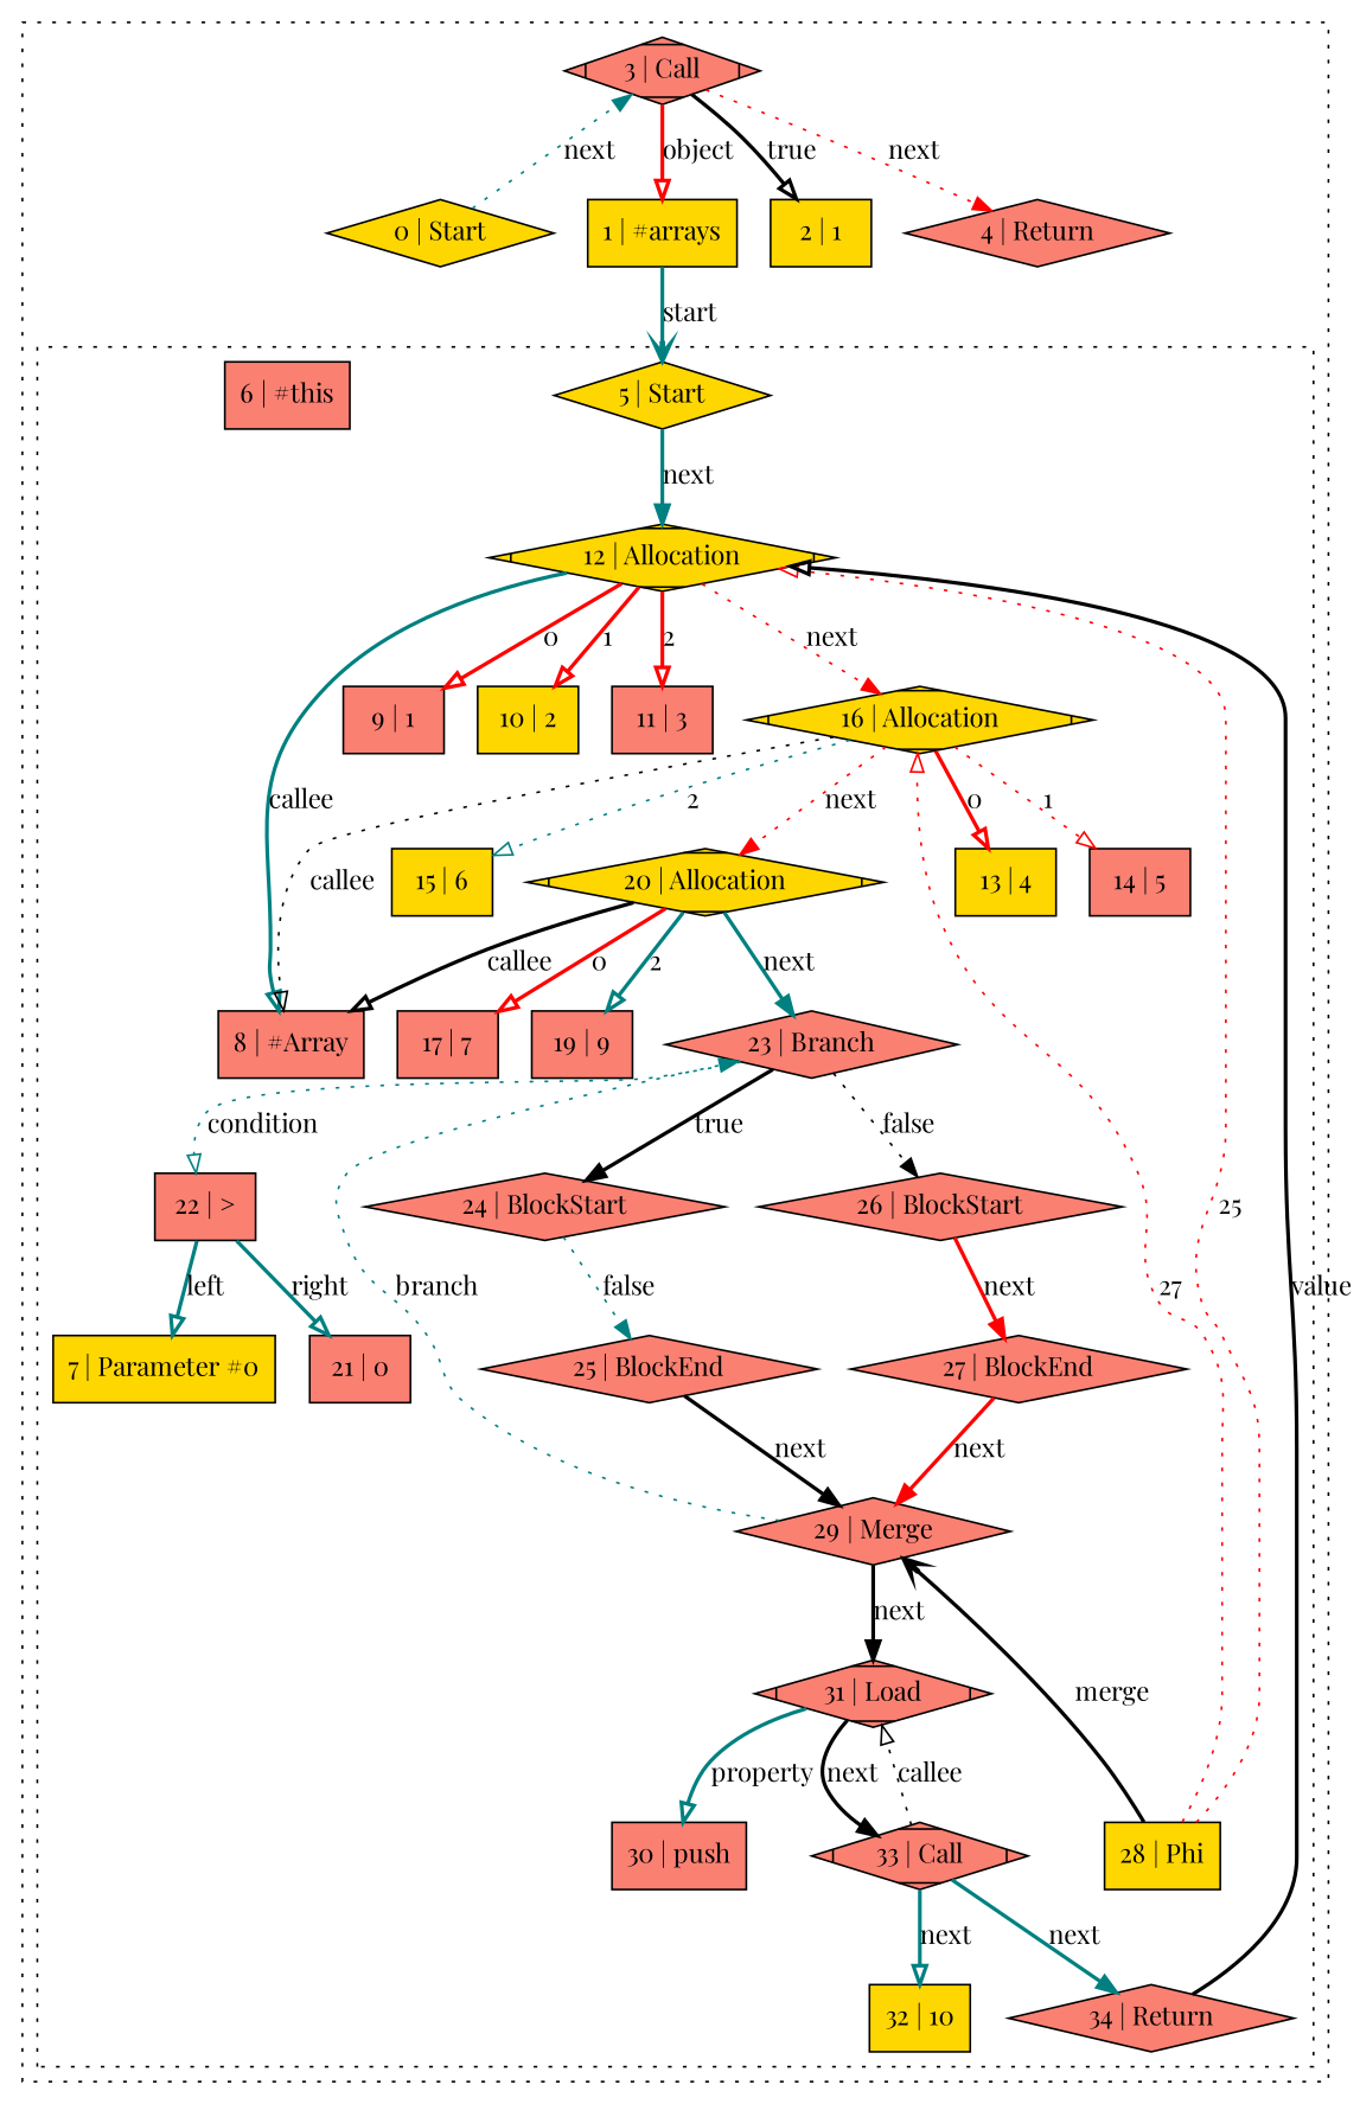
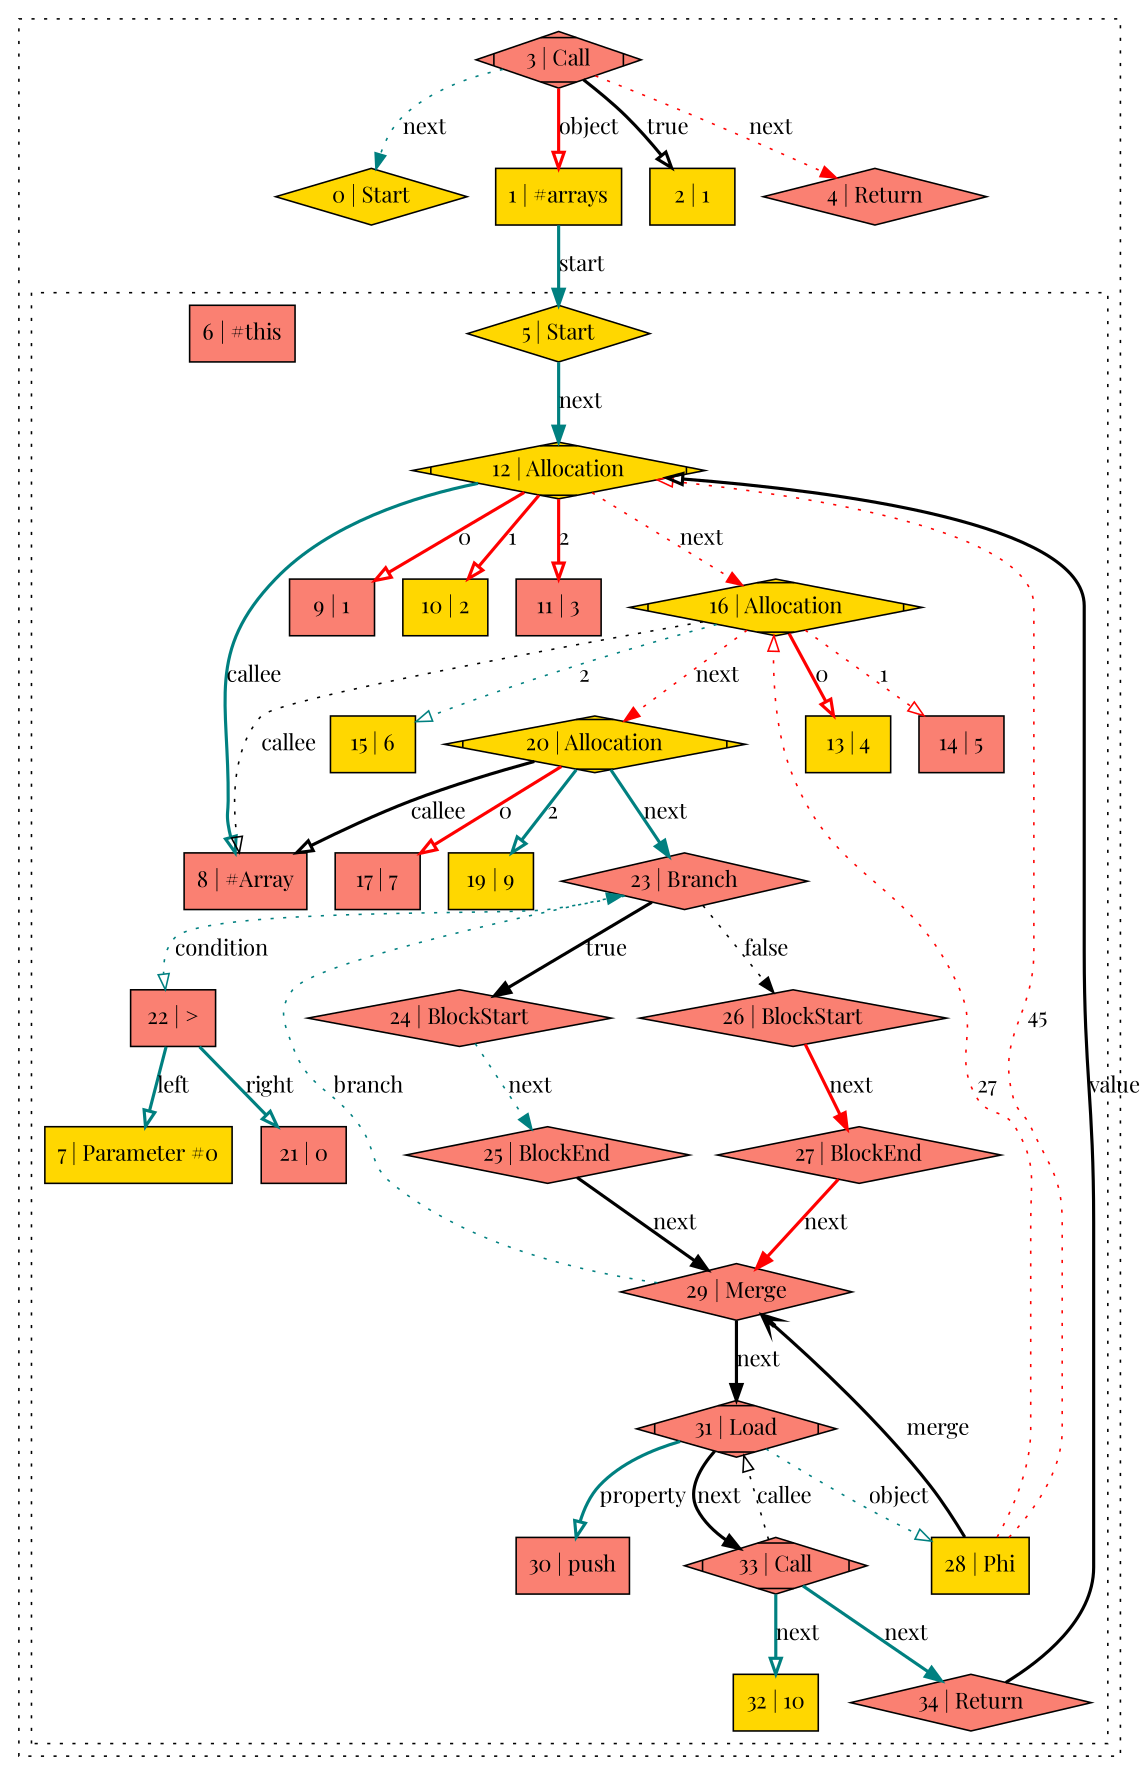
  digraph {
    fontname="Playfair Display"
    node [fillcolor=salmon fontname="Playfair Display" shape=rectangle style=filled]
    edge [arrowhead=onormal color=teal fontname="Playfair Display" style=bold]
    n1 [fillcolor=gold label="5 | Start" shape=diamond]
    n2 [fillcolor=gold label="12 | Allocation" shape=Mdiamond]
    n3 [label="6 | #this"]
    n4 [fillcolor=gold label="7 | Parameter #0"]
    n5 [label="8 | #Array"]
    n6 [label="9 | 1"]
    n7 [fillcolor=gold label="10 | 2"]
    n8 [label="11 | 3"]
    n9 [fillcolor=gold label="16 | Allocation" shape=Mdiamond]
    n10 [fillcolor=gold label="13 | 4"]
    n11 [label="14 | 5"]
    n12 [fillcolor=gold label="15 | 6"]
    n13 [fillcolor=gold label="20 | Allocation" shape=Mdiamond]
    n14 [label="17 | 7"]
-   n15 [label="19 | 9"]
+   n15 [fillcolor=gold label="19 | 9"]
    n16 [label="23 | Branch" shape=diamond]
    n17 [label="21 | 0"]
    n18 [label="22 | >"]
    n19 [label="24 | BlockStart" shape=diamond]
    n20 [label="26 | BlockStart" shape=diamond]
    n21 [label="25 | BlockEnd" shape=diamond]
    n22 [label="29 | Merge" shape=diamond]
    n23 [label="27 | BlockEnd" shape=diamond]
    n24 [fillcolor=gold label="28 | Phi"]
    n25 [label="31 | Load" shape=Mdiamond]
    n26 [label="30 | push"]
    n27 [label="33 | Call" shape=Mdiamond]
    n28 [fillcolor=gold label="32 | 10"]
    n29 [label="34 | Return" shape=diamond]
    n30 [fillcolor=gold label="0 | Start" shape=diamond]
    n31 [label="3 | Call" shape=Mdiamond]
    n32 [fillcolor=gold label="1 | #arrays"]
    n33 [fillcolor=gold label="2 | 1"]
    n34 [label="4 | Return" shape=diamond]
    subgraph cluster_1 {
      style=dotted
      n30
      n31
      n32
      n33
      n34
      subgraph cluster_2 {
        style=dotted
        n1
        n2
        n3
        n4
        n5
        n6
        n7
        n8
        n9
        n10
        n11
        n12
        n13
        n14
        n15
        n16
        n17
        n18
        n19
        n20
        n21
        n22
        n23
        n24
        n25
        n26
        n27
        n28
        n29
      }
    }
    n1 -> n2 [arrowhead=normal label=next]
    n2 -> n5 [label=callee]
    n2 -> n6 [color=red label=0]
    n2 -> n7 [color=red label=1]
    n2 -> n8 [color=red label=2]
    n2 -> n9 [arrowhead=normal color=red label=next style=dotted]
    n9 -> n5 [color=black label=callee style=dotted]
    n9 -> n10 [color=red label=0]
    n9 -> n11 [color=red label=1 style=dotted]
    n9 -> n12 [label=2 style=dotted]
    n9 -> n13 [arrowhead=normal color=red label=next style=dotted]
    n13 -> n5 [color=black label=callee]
    n13 -> n14 [color=red label=0]
    n13 -> n15 [label=2]
    n13 -> n16 [arrowhead=normal label=next]
    n16 -> n18 [label=condition style=dotted]
    n16 -> n19 [arrowhead=normal color=black label=true]
    n16 -> n20 [arrowhead=normal color=black label=false style=dotted]
    n18 -> n4 [label=left]
    n18 -> n17 [label=right]
-   n19 -> n21 [arrowhead=normal label=false style=dotted]
+   n19 -> n21 [arrowhead=normal label=next style=dotted]
    n20 -> n23 [arrowhead=normal color=red label=next]
    n21 -> n22 [arrowhead=normal color=black label=next]
    n22 -> n16 [arrowhead=normal label=branch style=dotted]
    n22 -> n25 [arrowhead=normal color=black label=next]
    n23 -> n22 [arrowhead=normal color=red label=next]
-   n24 -> n2 [color=red label=25 style=dotted]
+   n24 -> n2 [color=red label=45 style=dotted]
    n24 -> n9 [color=red label=27 style=dotted]
    n24 -> n22 [arrowhead=vee color=black label=merge]
+   n25 -> n24 [label=object style=dotted]
    n25 -> n26 [label=property]
    n25 -> n27 [arrowhead=normal color=black label=next]
    n27 -> n25 [color=black label=callee style=dotted]
    n27 -> n28 [label=next]
    n27 -> n29 [arrowhead=normal label=next]
    n29 -> n2 [color=black label=value]
-   n30 -> n31 [arrowhead=normal label=next style=dotted]
+   n31 -> n30 [arrowhead=normal label=next style=dotted]
    n31 -> n32 [color=red label=object]
    n31 -> n33 [color=black label=true]
    n31 -> n34 [arrowhead=normal color=red label=next style=dotted]
-   n32 -> n1 [arrowhead=vee label=start]
+   n32 -> n1 [arrowhead=normal label=start]
  }
